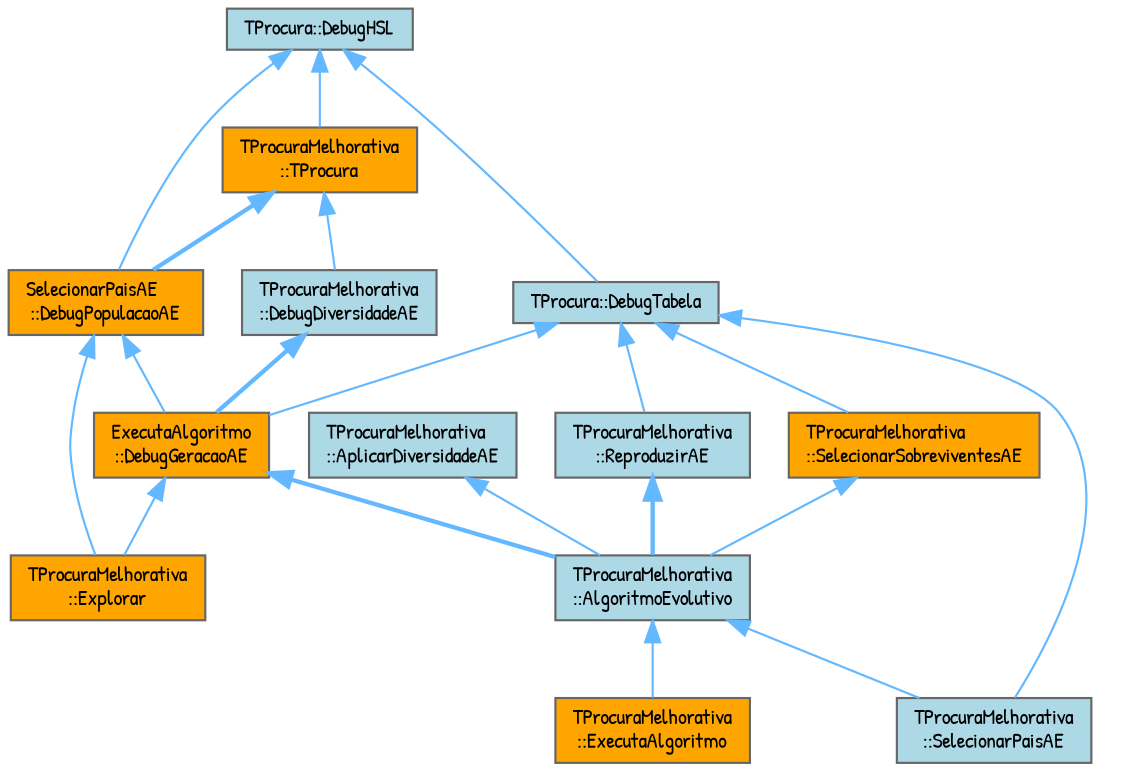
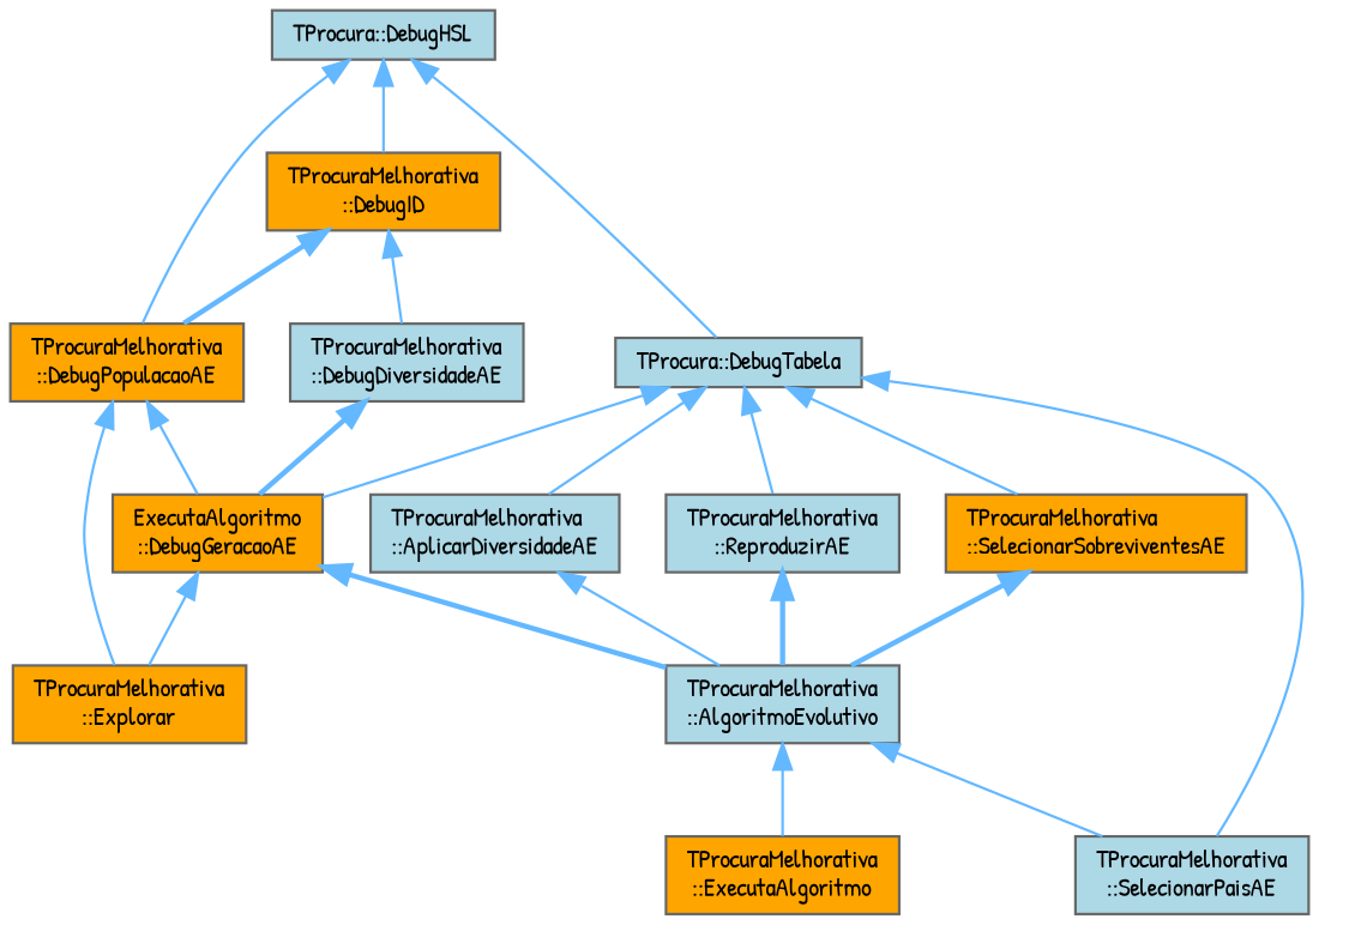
  digraph {
    fontname="Patrick Hand"
    rankdir=TB
    node [color=grey40 fillcolor=lightblue fontname="Patrick Hand" fontsize=10 shape=box style=filled]
    edge [color=steelblue1 dir=back fontname="Patrick Hand" fontsize=10 labelfontname=Helvetica labelfontsize=10 style=solid]
    n1 [color=gray40 fontcolor=black height=0.2 label="TProcura::DebugHSL" width=0.4]
-   n2 [fillcolor=orange height=0.2 label="TProcuraMelhorativa\l::TProcura" width=0.4]
-   n3 [fillcolor=orange height=0.2 label="SelecionarPaisAE\l::DebugPopulacaoAE" width=0.4]
+   n2 [fillcolor=orange height=0.2 label="TProcuraMelhorativa\l::DebugID" width=0.4]
+   n3 [fillcolor=orange height=0.2 label="TProcuraMelhorativa\l::DebugPopulacaoAE" width=0.4]
    n4 [height=0.2 label="TProcura::DebugTabela" width=0.4]
    n5 [height=0.2 label="TProcuraMelhorativa\l::DebugDiversidadeAE" width=0.4]
    n6 [fillcolor=orange height=0.2 label="ExecutaAlgoritmo\l::DebugGeracaoAE" width=0.4]
    n7 [fillcolor=orange height=0.2 label="TProcuraMelhorativa\l::Explorar" width=0.4]
    n8 [height=0.2 label="TProcuraMelhorativa\l::AplicarDiversidadeAE" width=0.4]
    n9 [height=0.2 label="TProcuraMelhorativa\l::ReproduzirAE" width=0.4]
    n10 [height=0.2 label="TProcuraMelhorativa\l::SelecionarPaisAE" width=0.4]
    n11 [fillcolor=orange height=0.2 label="TProcuraMelhorativa\l::SelecionarSobreviventesAE" width=0.4]
    n12 [height=0.2 label="TProcuraMelhorativa\l::AlgoritmoEvolutivo" width=0.4]
    n13 [fillcolor=orange height=0.2 label="TProcuraMelhorativa\l::ExecutaAlgoritmo" width=0.4]
    n1 -> n2
    n1 -> n3
    n1 -> n4
    n2 -> n3 [style=bold]
    n2 -> n5
    n3 -> n6
    n3 -> n7
    n4 -> n6
+   n4 -> n8
    n4 -> n9
    n4 -> n10
    n4 -> n11
    n5 -> n6 [style=bold]
    n6 -> n7
    n6 -> n12 [style=bold]
    n8 -> n12
    n9 -> n12 [style=bold]
-   n11 -> n12
+   n11 -> n12 [style=bold]
    n12 -> n10
    n12 -> n13
  }
